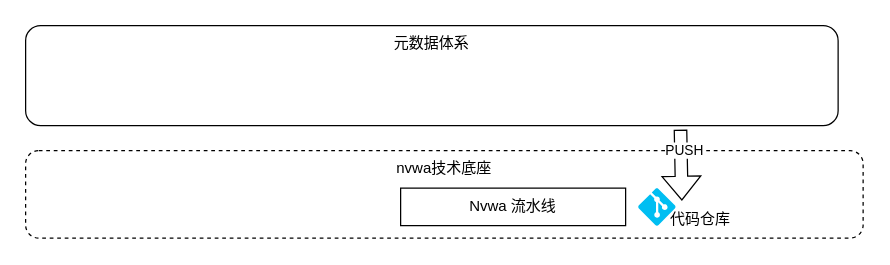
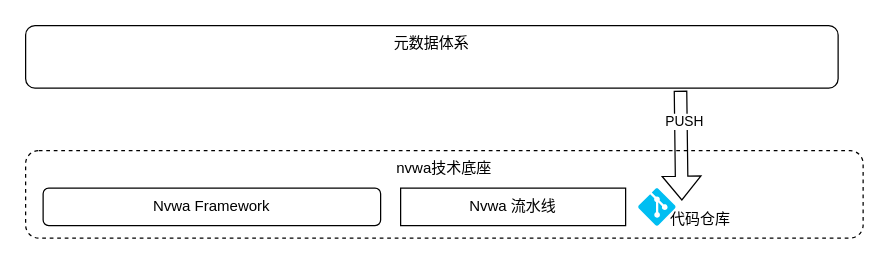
  <mxCell id="0" />
  <mxCell id="1" parent="0" />
  <mxCell id="2" value="nvwa技术底座" style="rounded=1;whiteSpace=wrap;html=1;verticalAlign=top;dashed=1;" vertex="1" parent="1"><mxGeometry x="20" y="120" width="670" height="70" as="geometry" /></mxCell>
+ <mxCell id="3" value="Nvwa Framework" style="rounded=1;whiteSpace=wrap;html=1;" vertex="1" parent="1"><mxGeometry x="34" y="150" width="270" height="30" as="geometry" /></mxCell>
  <mxCell id="4" value="Nvwa 流水线" style="whiteSpace=wrap;html=1;rounded=0;" vertex="1" parent="1"><mxGeometry x="320" y="150" width="180" height="30" as="geometry" /></mxCell>
  <mxCell id="5" value="" style="verticalLabelPosition=bottom;html=1;verticalAlign=top;align=center;strokeColor=none;fillColor=#00BEF2;shape=mxgraph.azure.git_repository;" vertex="1" parent="1"><mxGeometry x="510" y="150" width="30" height="30" as="geometry" /></mxCell>
  <mxCell id="6" value="代码仓库" style="text;html=1;strokeColor=none;fillColor=none;align=center;verticalAlign=middle;whiteSpace=wrap;rounded=0;" vertex="1" parent="1"><mxGeometry x="530" y="160" width="60" height="30" as="geometry" /></mxCell>
- <mxCell id="7" value="元数据体系" style="rounded=1;whiteSpace=wrap;html=1;verticalAlign=top;" vertex="1" parent="1"><mxGeometry x="20" y="20" width="650" height="80" as="geometry" /></mxCell>
+ <mxCell id="7" value="元数据体系" style="rounded=1;whiteSpace=wrap;html=1;verticalAlign=top;" vertex="1" parent="1"><mxGeometry x="20" y="20" width="650" height="50" as="geometry" /></mxCell>
  <mxCell id="8" value="" style="shape=flexArrow;endArrow=classic;html=1;rounded=0;exitX=0.806;exitY=1.04;exitDx=0;exitDy=0;exitPerimeter=0;entryX=0.25;entryY=0;entryDx=0;entryDy=0;" edge="1" parent="1" source="7" target="6"><mxGeometry width="50" height="50" relative="1" as="geometry"><mxPoint x="540" y="120" as="sourcePoint" /><mxPoint x="640" y="100" as="targetPoint" /></mxGeometry></mxCell>
  <mxCell id="9" value="PUSH" style="edgeLabel;html=1;align=center;verticalAlign=middle;resizable=0;points=[];" vertex="1" connectable="0" parent="8"><mxGeometry x="-0.431" y="2" relative="1" as="geometry"><mxPoint as="offset" /></mxGeometry></mxCell>
